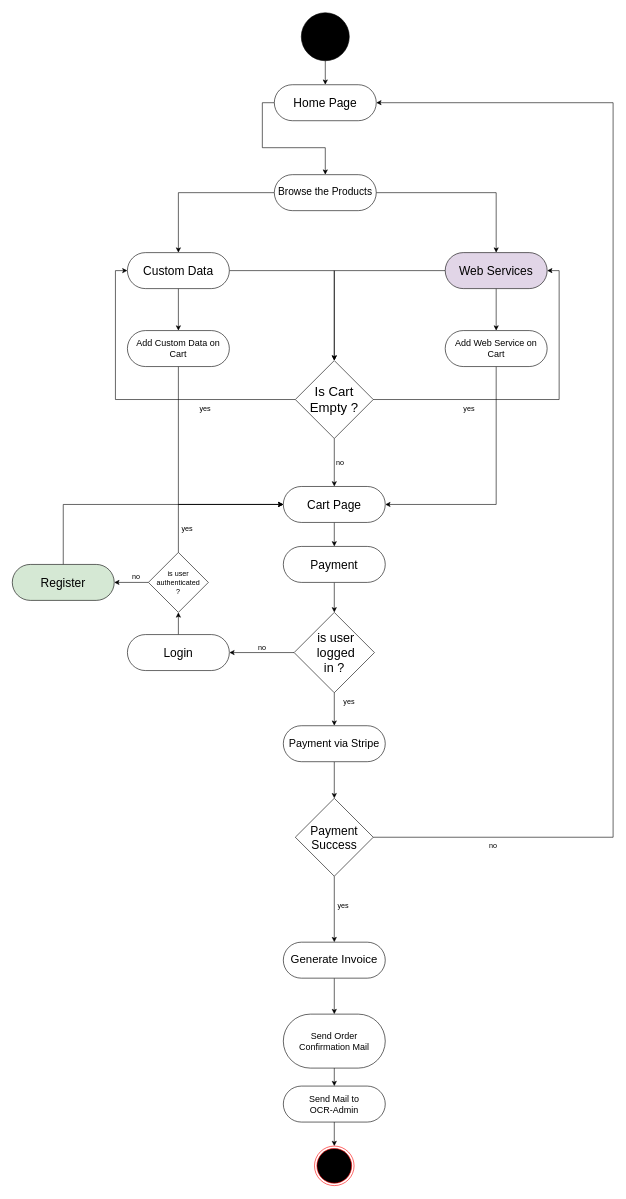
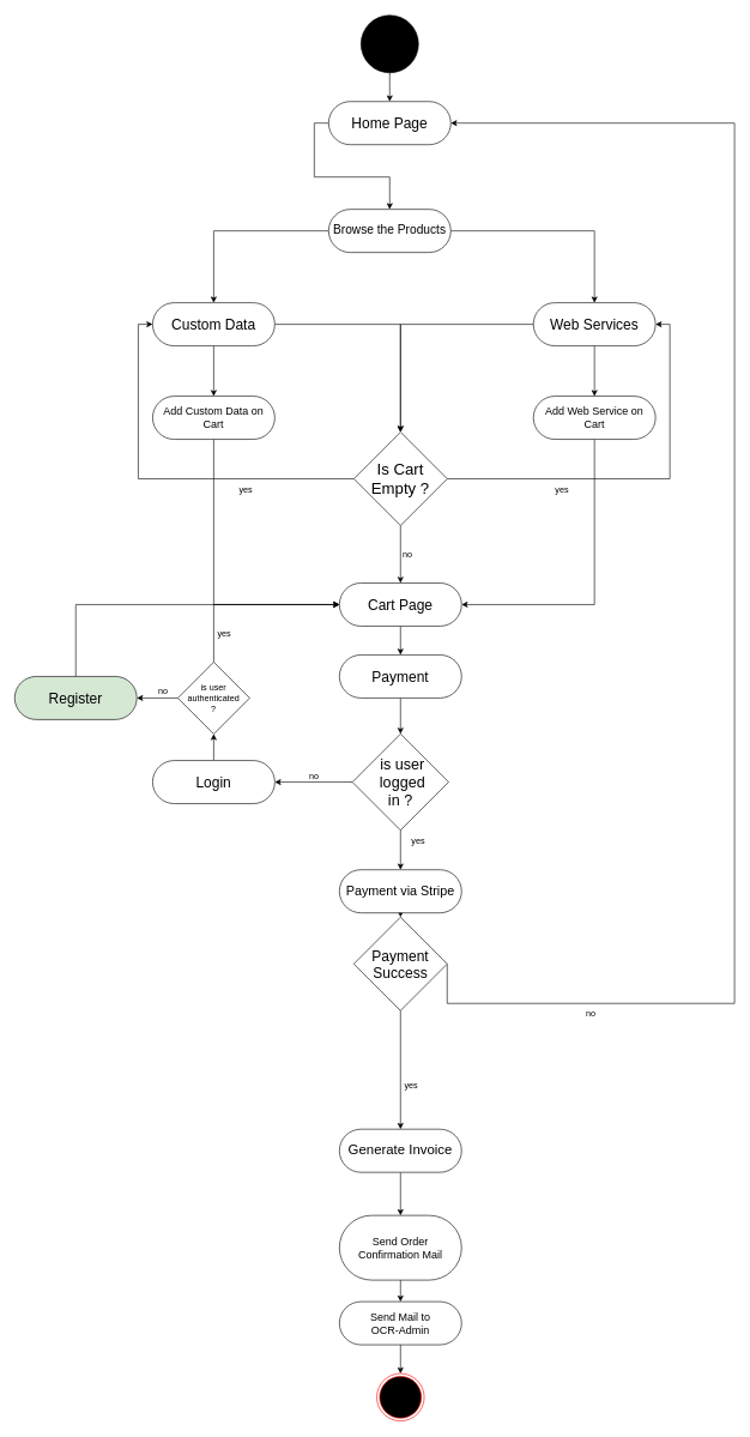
  <mxCell id="0" />
  <mxCell id="1" parent="0" />
  <mxCell id="2" style="edgeStyle=orthogonalEdgeStyle;rounded=0;orthogonalLoop=1;jettySize=auto;html=1;exitX=0.5;exitY=1;exitDx=0;exitDy=0;entryX=0.5;entryY=0;entryDx=0;entryDy=0;" edge="1" parent="1" source="3" target="5"><mxGeometry relative="1" as="geometry" /></mxCell>
  <mxCell id="3" value="" style="ellipse;whiteSpace=wrap;html=1;aspect=fixed;fillColor=#000000;" vertex="1" parent="1"><mxGeometry x="502" y="20" width="80" height="80" as="geometry" /></mxCell>
  <mxCell id="4" style="edgeStyle=orthogonalEdgeStyle;rounded=0;orthogonalLoop=1;jettySize=auto;html=1;exitX=0;exitY=0.5;exitDx=0;exitDy=0;entryX=0.5;entryY=0;entryDx=0;entryDy=0;" edge="1" parent="1" source="5" target="8"><mxGeometry relative="1" as="geometry" /></mxCell>
  <mxCell id="5" value="&lt;font style=&quot;font-size: 20px&quot;&gt;Home Page&lt;/font&gt;" style="rounded=1;whiteSpace=wrap;html=1;fillColor=#FFFFFF;arcSize=50;" vertex="1" parent="1"><mxGeometry x="457" y="140" width="170" height="60" as="geometry" /></mxCell>
  <mxCell id="6" style="edgeStyle=orthogonalEdgeStyle;rounded=0;orthogonalLoop=1;jettySize=auto;html=1;exitX=0;exitY=0.5;exitDx=0;exitDy=0;entryX=0.5;entryY=0;entryDx=0;entryDy=0;" edge="1" parent="1" source="8" target="11"><mxGeometry relative="1" as="geometry" /></mxCell>
  <mxCell id="7" style="edgeStyle=orthogonalEdgeStyle;rounded=0;orthogonalLoop=1;jettySize=auto;html=1;exitX=1;exitY=0.5;exitDx=0;exitDy=0;" edge="1" parent="1" source="8" target="14"><mxGeometry relative="1" as="geometry" /></mxCell>
  <mxCell id="8" value="&lt;font style=&quot;font-size: 17px&quot;&gt;Browse the Products&lt;/font&gt;" style="rounded=1;whiteSpace=wrap;html=1;fillColor=#FFFFFF;arcSize=50;" vertex="1" parent="1"><mxGeometry x="457" y="290" width="170" height="60" as="geometry" /></mxCell>
  <mxCell id="9" style="edgeStyle=orthogonalEdgeStyle;rounded=0;orthogonalLoop=1;jettySize=auto;html=1;exitX=0.5;exitY=1;exitDx=0;exitDy=0;entryX=0.5;entryY=0;entryDx=0;entryDy=0;" edge="1" parent="1" source="11" target="16"><mxGeometry relative="1" as="geometry" /></mxCell>
  <mxCell id="10" style="edgeStyle=orthogonalEdgeStyle;rounded=0;orthogonalLoop=1;jettySize=auto;html=1;exitX=1;exitY=0.5;exitDx=0;exitDy=0;entryX=0.5;entryY=0;entryDx=0;entryDy=0;" edge="1" parent="1" source="11" target="22"><mxGeometry relative="1" as="geometry" /></mxCell>
  <mxCell id="11" value="&lt;font style=&quot;font-size: 20px&quot;&gt;Custom Data&lt;/font&gt;" style="rounded=1;whiteSpace=wrap;html=1;fillColor=#FFFFFF;arcSize=50;" vertex="1" parent="1"><mxGeometry x="212" y="420" width="170" height="60" as="geometry" /></mxCell>
  <mxCell id="12" style="edgeStyle=orthogonalEdgeStyle;rounded=0;orthogonalLoop=1;jettySize=auto;html=1;exitX=0.5;exitY=1;exitDx=0;exitDy=0;" edge="1" parent="1" source="14" target="18"><mxGeometry relative="1" as="geometry" /></mxCell>
  <mxCell id="13" style="edgeStyle=orthogonalEdgeStyle;rounded=0;orthogonalLoop=1;jettySize=auto;html=1;exitX=0;exitY=0.5;exitDx=0;exitDy=0;entryX=0.5;entryY=0;entryDx=0;entryDy=0;" edge="1" parent="1" source="14" target="22"><mxGeometry relative="1" as="geometry" /></mxCell>
- <mxCell id="14" value="&lt;font style=&quot;font-size: 20px&quot;&gt;Web Services&lt;/font&gt;" style="rounded=1;whiteSpace=wrap;html=1;fillColor=#e1d5e7;arcSize=50;" vertex="1" parent="1"><mxGeometry x="742" y="420" width="170" height="60" as="geometry" /></mxCell>
+ <mxCell id="14" value="&lt;font style=&quot;font-size: 20px&quot;&gt;Web Services&lt;/font&gt;" style="rounded=1;whiteSpace=wrap;html=1;fillColor=#FFFFFF;arcSize=50;" vertex="1" parent="1"><mxGeometry x="742" y="420" width="170" height="60" as="geometry" /></mxCell>
  <mxCell id="15" style="edgeStyle=orthogonalEdgeStyle;rounded=0;orthogonalLoop=1;jettySize=auto;html=1;exitX=0.5;exitY=1;exitDx=0;exitDy=0;entryX=0;entryY=0.5;entryDx=0;entryDy=0;" edge="1" parent="1" source="16" target="26"><mxGeometry relative="1" as="geometry" /></mxCell>
  <mxCell id="16" value="&lt;font style=&quot;font-size: 15px&quot;&gt;Add Custom Data on Cart&lt;/font&gt;" style="rounded=1;whiteSpace=wrap;html=1;fillColor=#FFFFFF;arcSize=50;" vertex="1" parent="1"><mxGeometry x="212" y="550" width="170" height="60" as="geometry" /></mxCell>
  <mxCell id="17" style="edgeStyle=orthogonalEdgeStyle;rounded=0;orthogonalLoop=1;jettySize=auto;html=1;exitX=0.5;exitY=1;exitDx=0;exitDy=0;entryX=1;entryY=0.5;entryDx=0;entryDy=0;" edge="1" parent="1" source="18" target="26"><mxGeometry relative="1" as="geometry" /></mxCell>
  <mxCell id="18" value="&lt;font style=&quot;font-size: 15px&quot;&gt;Add Web Service on Cart&lt;/font&gt;" style="rounded=1;whiteSpace=wrap;html=1;fillColor=#FFFFFF;arcSize=50;" vertex="1" parent="1"><mxGeometry x="742" y="550" width="170" height="60" as="geometry" /></mxCell>
  <mxCell id="19" style="edgeStyle=orthogonalEdgeStyle;rounded=0;orthogonalLoop=1;jettySize=auto;html=1;exitX=1;exitY=0.5;exitDx=0;exitDy=0;entryX=1;entryY=0.5;entryDx=0;entryDy=0;" edge="1" parent="1" source="22" target="14"><mxGeometry relative="1" as="geometry" /></mxCell>
  <mxCell id="20" style="edgeStyle=orthogonalEdgeStyle;rounded=0;orthogonalLoop=1;jettySize=auto;html=1;exitX=0;exitY=0.5;exitDx=0;exitDy=0;entryX=0;entryY=0.5;entryDx=0;entryDy=0;" edge="1" parent="1" source="22" target="11"><mxGeometry relative="1" as="geometry" /></mxCell>
  <mxCell id="21" style="edgeStyle=orthogonalEdgeStyle;rounded=0;orthogonalLoop=1;jettySize=auto;html=1;exitX=0.5;exitY=1;exitDx=0;exitDy=0;entryX=0.5;entryY=0;entryDx=0;entryDy=0;" edge="1" parent="1" source="22" target="26"><mxGeometry relative="1" as="geometry" /></mxCell>
  <mxCell id="22" value="&lt;font style=&quot;font-size: 22px&quot;&gt;Is Cart Empty ?&lt;/font&gt;" style="rhombus;whiteSpace=wrap;html=1;fillColor=#FFFFFF;" vertex="1" parent="1"><mxGeometry x="492" y="600" width="130" height="130" as="geometry" /></mxCell>
  <mxCell id="23" value="yes" style="text;html=1;strokeColor=none;fillColor=none;align=center;verticalAlign=middle;whiteSpace=wrap;rounded=0;" vertex="1" parent="1"><mxGeometry x="762" y="670" width="40" height="20" as="geometry" /></mxCell>
  <mxCell id="24" value="yes" style="text;html=1;strokeColor=none;fillColor=none;align=center;verticalAlign=middle;whiteSpace=wrap;rounded=0;" vertex="1" parent="1"><mxGeometry x="322" y="670" width="40" height="20" as="geometry" /></mxCell>
  <mxCell id="25" style="edgeStyle=orthogonalEdgeStyle;rounded=0;orthogonalLoop=1;jettySize=auto;html=1;exitX=0.5;exitY=1;exitDx=0;exitDy=0;" edge="1" parent="1" source="26" target="41"><mxGeometry relative="1" as="geometry" /></mxCell>
  <mxCell id="26" value="&lt;font style=&quot;font-size: 20px&quot;&gt;Cart Page&lt;/font&gt;" style="rounded=1;whiteSpace=wrap;html=1;fillColor=#FFFFFF;arcSize=50;" vertex="1" parent="1"><mxGeometry x="472" y="810" width="170" height="60" as="geometry" /></mxCell>
  <mxCell id="27" value="no" style="text;html=1;strokeColor=none;fillColor=none;align=center;verticalAlign=middle;whiteSpace=wrap;rounded=0;" vertex="1" parent="1"><mxGeometry x="547" y="760" width="40" height="20" as="geometry" /></mxCell>
  <mxCell id="28" style="edgeStyle=orthogonalEdgeStyle;rounded=0;orthogonalLoop=1;jettySize=auto;html=1;exitX=0.5;exitY=1;exitDx=0;exitDy=0;entryX=0.5;entryY=0;entryDx=0;entryDy=0;" edge="1" parent="1" source="30" target="33"><mxGeometry relative="1" as="geometry" /></mxCell>
  <mxCell id="29" style="edgeStyle=orthogonalEdgeStyle;rounded=0;orthogonalLoop=1;jettySize=auto;html=1;exitX=1;exitY=0.5;exitDx=0;exitDy=0;entryX=1;entryY=0.5;entryDx=0;entryDy=0;" edge="1" parent="1" source="30" target="5"><mxGeometry relative="1" as="geometry"><Array as="points"><mxPoint x="1022" y="1395" /><mxPoint x="1022" y="170" /></Array></mxGeometry></mxCell>
- <mxCell id="30" value="&lt;font style=&quot;font-size: 20px&quot;&gt;Payment&lt;br&gt;Success&lt;br&gt;&lt;/font&gt;" style="rhombus;whiteSpace=wrap;html=1;fillColor=#FFFFFF;" vertex="1" parent="1"><mxGeometry x="492" y="1330" width="130" height="130" as="geometry" /></mxCell>
+ <mxCell id="30" value="&lt;font style=&quot;font-size: 20px&quot;&gt;Payment&lt;br&gt;Success&lt;br&gt;&lt;/font&gt;" style="rhombus;whiteSpace=wrap;html=1;fillColor=#FFFFFF;" vertex="1" parent="1"><mxGeometry x="492" y="1275" width="130" height="130" as="geometry" /></mxCell>
  <mxCell id="31" value="no" style="text;html=1;strokeColor=none;fillColor=none;align=center;verticalAlign=middle;whiteSpace=wrap;rounded=0;" vertex="1" parent="1"><mxGeometry x="417" y="1070" width="40" height="20" as="geometry" /></mxCell>
  <mxCell id="32" style="edgeStyle=orthogonalEdgeStyle;rounded=0;orthogonalLoop=1;jettySize=auto;html=1;exitX=0.5;exitY=1;exitDx=0;exitDy=0;entryX=0.5;entryY=0;entryDx=0;entryDy=0;" edge="1" parent="1" source="33" target="36"><mxGeometry relative="1" as="geometry" /></mxCell>
  <mxCell id="33" value="&lt;font style=&quot;font-size: 19px&quot;&gt;Generate Invoice&lt;/font&gt;" style="rounded=1;whiteSpace=wrap;html=1;fillColor=#FFFFFF;arcSize=50;" vertex="1" parent="1"><mxGeometry x="472" y="1570" width="170" height="60" as="geometry" /></mxCell>
  <mxCell id="34" value="yes" style="text;html=1;strokeColor=none;fillColor=none;align=center;verticalAlign=middle;whiteSpace=wrap;rounded=0;" vertex="1" parent="1"><mxGeometry x="552" y="1500" width="40" height="20" as="geometry" /></mxCell>
  <mxCell id="35" style="edgeStyle=orthogonalEdgeStyle;rounded=0;orthogonalLoop=1;jettySize=auto;html=1;exitX=0.5;exitY=1;exitDx=0;exitDy=0;entryX=0.5;entryY=0;entryDx=0;entryDy=0;" edge="1" parent="1" source="36" target="38"><mxGeometry relative="1" as="geometry" /></mxCell>
  <mxCell id="36" value="&lt;font style=&quot;font-size: 15px&quot;&gt;Send Order &lt;br&gt;Confirmation Mail&lt;/font&gt;" style="rounded=1;whiteSpace=wrap;html=1;fillColor=#FFFFFF;arcSize=50;" vertex="1" parent="1"><mxGeometry x="472" y="1690" width="170" height="90" as="geometry" /></mxCell>
  <mxCell id="37" style="edgeStyle=orthogonalEdgeStyle;rounded=0;orthogonalLoop=1;jettySize=auto;html=1;exitX=0.5;exitY=1;exitDx=0;exitDy=0;entryX=0.5;entryY=0;entryDx=0;entryDy=0;" edge="1" parent="1" source="38" target="39"><mxGeometry relative="1" as="geometry" /></mxCell>
  <mxCell id="38" value="&lt;span style=&quot;font-size: 15px&quot;&gt;Send Mail to &lt;br&gt;OCR-Admin&lt;/span&gt;" style="rounded=1;whiteSpace=wrap;html=1;fillColor=#FFFFFF;arcSize=50;" vertex="1" parent="1"><mxGeometry x="472" y="1810" width="170" height="60" as="geometry" /></mxCell>
  <mxCell id="39" value="" style="ellipse;html=1;shape=endState;fillColor=#000000;strokeColor=#ff0000;" vertex="1" parent="1"><mxGeometry x="524" y="1910" width="66" height="66" as="geometry" /></mxCell>
  <mxCell id="40" style="edgeStyle=orthogonalEdgeStyle;rounded=0;orthogonalLoop=1;jettySize=auto;html=1;exitX=0.5;exitY=1;exitDx=0;exitDy=0;entryX=0.5;entryY=0;entryDx=0;entryDy=0;" edge="1" parent="1" source="41" target="44"><mxGeometry relative="1" as="geometry" /></mxCell>
  <mxCell id="41" value="&lt;font style=&quot;font-size: 20px&quot;&gt;Payment&lt;/font&gt;" style="rounded=1;whiteSpace=wrap;html=1;fillColor=#FFFFFF;arcSize=50;" vertex="1" parent="1"><mxGeometry x="472" y="910" width="170" height="60" as="geometry" /></mxCell>
  <mxCell id="42" style="edgeStyle=orthogonalEdgeStyle;rounded=0;orthogonalLoop=1;jettySize=auto;html=1;exitX=0;exitY=0.5;exitDx=0;exitDy=0;entryX=1;entryY=0.5;entryDx=0;entryDy=0;" edge="1" parent="1" source="44" target="46"><mxGeometry relative="1" as="geometry" /></mxCell>
  <mxCell id="43" style="edgeStyle=orthogonalEdgeStyle;rounded=0;orthogonalLoop=1;jettySize=auto;html=1;exitX=0.5;exitY=1;exitDx=0;exitDy=0;" edge="1" parent="1" source="44" target="55"><mxGeometry relative="1" as="geometry" /></mxCell>
  <mxCell id="44" value="&lt;font style=&quot;font-size: 21px&quot;&gt;&amp;nbsp;is user&lt;br&gt;&amp;nbsp;logged &lt;br&gt;in ?&lt;/font&gt;" style="rhombus;whiteSpace=wrap;html=1;fillColor=#FFFFFF;" vertex="1" parent="1"><mxGeometry x="490" y="1020" width="134" height="134" as="geometry" /></mxCell>
  <mxCell id="45" style="edgeStyle=orthogonalEdgeStyle;rounded=0;orthogonalLoop=1;jettySize=auto;html=1;exitX=0.5;exitY=0;exitDx=0;exitDy=0;entryX=0.5;entryY=1;entryDx=0;entryDy=0;" edge="1" parent="1" source="46" target="49"><mxGeometry relative="1" as="geometry" /></mxCell>
  <mxCell id="46" value="&lt;font style=&quot;font-size: 20px&quot;&gt;Login&lt;/font&gt;" style="rounded=1;whiteSpace=wrap;html=1;fillColor=#FFFFFF;arcSize=50;" vertex="1" parent="1"><mxGeometry x="212" y="1057" width="170" height="60" as="geometry" /></mxCell>
  <mxCell id="47" style="edgeStyle=orthogonalEdgeStyle;rounded=0;orthogonalLoop=1;jettySize=auto;html=1;exitX=0.5;exitY=0;exitDx=0;exitDy=0;entryX=0;entryY=0.5;entryDx=0;entryDy=0;" edge="1" parent="1" source="49" target="26"><mxGeometry relative="1" as="geometry" /></mxCell>
  <mxCell id="48" style="edgeStyle=orthogonalEdgeStyle;rounded=0;orthogonalLoop=1;jettySize=auto;html=1;exitX=0;exitY=0.5;exitDx=0;exitDy=0;entryX=1;entryY=0.5;entryDx=0;entryDy=0;" edge="1" parent="1" source="49" target="52"><mxGeometry relative="1" as="geometry" /></mxCell>
  <mxCell id="49" value="is user authenticated&lt;br&gt;?" style="rhombus;whiteSpace=wrap;html=1;fillColor=#FFFFFF;" vertex="1" parent="1"><mxGeometry x="247" y="920" width="100" height="100" as="geometry" /></mxCell>
  <mxCell id="50" value="yes" style="text;html=1;strokeColor=none;fillColor=none;align=center;verticalAlign=middle;whiteSpace=wrap;rounded=0;" vertex="1" parent="1"><mxGeometry x="292" y="870" width="40" height="20" as="geometry" /></mxCell>
  <mxCell id="51" style="edgeStyle=orthogonalEdgeStyle;rounded=0;orthogonalLoop=1;jettySize=auto;html=1;exitX=0.5;exitY=0;exitDx=0;exitDy=0;entryX=0;entryY=0.5;entryDx=0;entryDy=0;" edge="1" parent="1" source="52" target="26"><mxGeometry relative="1" as="geometry" /></mxCell>
  <mxCell id="52" value="&lt;font style=&quot;font-size: 20px&quot;&gt;Register&lt;/font&gt;" style="rounded=1;whiteSpace=wrap;html=1;fillColor=#d5e8d4;arcSize=50;" vertex="1" parent="1"><mxGeometry x="20" y="940" width="170" height="60" as="geometry" /></mxCell>
  <mxCell id="53" value="no" style="text;html=1;strokeColor=none;fillColor=none;align=center;verticalAlign=middle;whiteSpace=wrap;rounded=0;" vertex="1" parent="1"><mxGeometry x="207" y="950" width="40" height="20" as="geometry" /></mxCell>
  <mxCell id="54" style="edgeStyle=orthogonalEdgeStyle;rounded=0;orthogonalLoop=1;jettySize=auto;html=1;exitX=0.5;exitY=1;exitDx=0;exitDy=0;entryX=0.5;entryY=0;entryDx=0;entryDy=0;" edge="1" parent="1" source="55" target="30"><mxGeometry relative="1" as="geometry" /></mxCell>
  <mxCell id="55" value="&lt;font style=&quot;font-size: 18px&quot;&gt;Payment via Stripe&lt;/font&gt;" style="rounded=1;whiteSpace=wrap;html=1;fillColor=#FFFFFF;arcSize=50;" vertex="1" parent="1"><mxGeometry x="472" y="1209" width="170" height="60" as="geometry" /></mxCell>
  <mxCell id="56" value="yes" style="text;html=1;strokeColor=none;fillColor=none;align=center;verticalAlign=middle;whiteSpace=wrap;rounded=0;" vertex="1" parent="1"><mxGeometry x="562" y="1160" width="40" height="20" as="geometry" /></mxCell>
  <mxCell id="57" value="no" style="text;html=1;strokeColor=none;fillColor=none;align=center;verticalAlign=middle;whiteSpace=wrap;rounded=0;" vertex="1" parent="1"><mxGeometry x="802" y="1400" width="40" height="20" as="geometry" /></mxCell>
